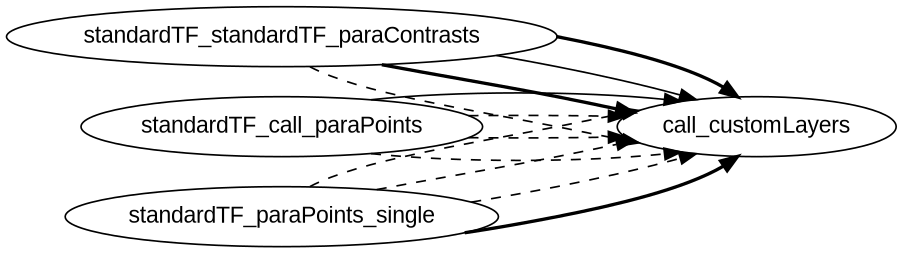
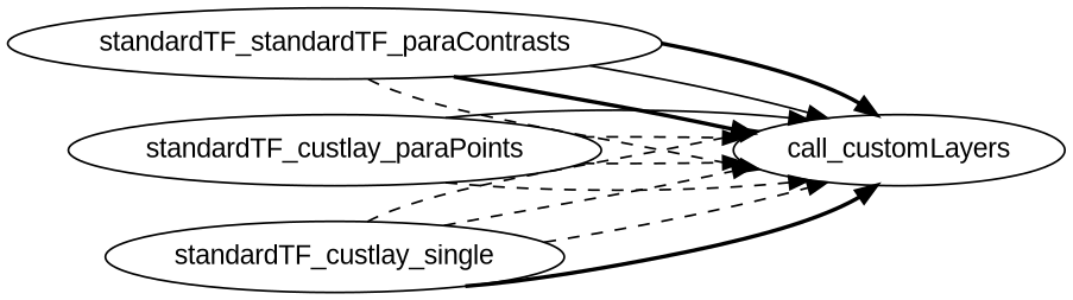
  digraph {
    fontname="Liberation Sans"
    rankdir=LR
    node [fontname="Liberation Sans"]
    edge [fontname="Liberation Sans" style=dashed]
    n1 [label=standardTF_standardTF_paraContrasts]
    call_customLayers
-   standardTF_custlay_paraPoints [label=standardTF_call_paraPoints]
-   standardTF_custlay_single [label=standardTF_paraPoints_single]
+   standardTF_custlay_paraPoints
+   standardTF_custlay_single
    n1 -> call_customLayers
    n1 -> call_customLayers [style=bold]
    n1 -> call_customLayers [style=solid]
    n1 -> call_customLayers [style=bold]
    standardTF_custlay_paraPoints -> call_customLayers
    standardTF_custlay_paraPoints -> call_customLayers
    standardTF_custlay_paraPoints -> call_customLayers
    standardTF_custlay_paraPoints -> call_customLayers [style=solid]
    standardTF_custlay_single -> call_customLayers [style=bold]
    standardTF_custlay_single -> call_customLayers
    standardTF_custlay_single -> call_customLayers
    standardTF_custlay_single -> call_customLayers
  }
